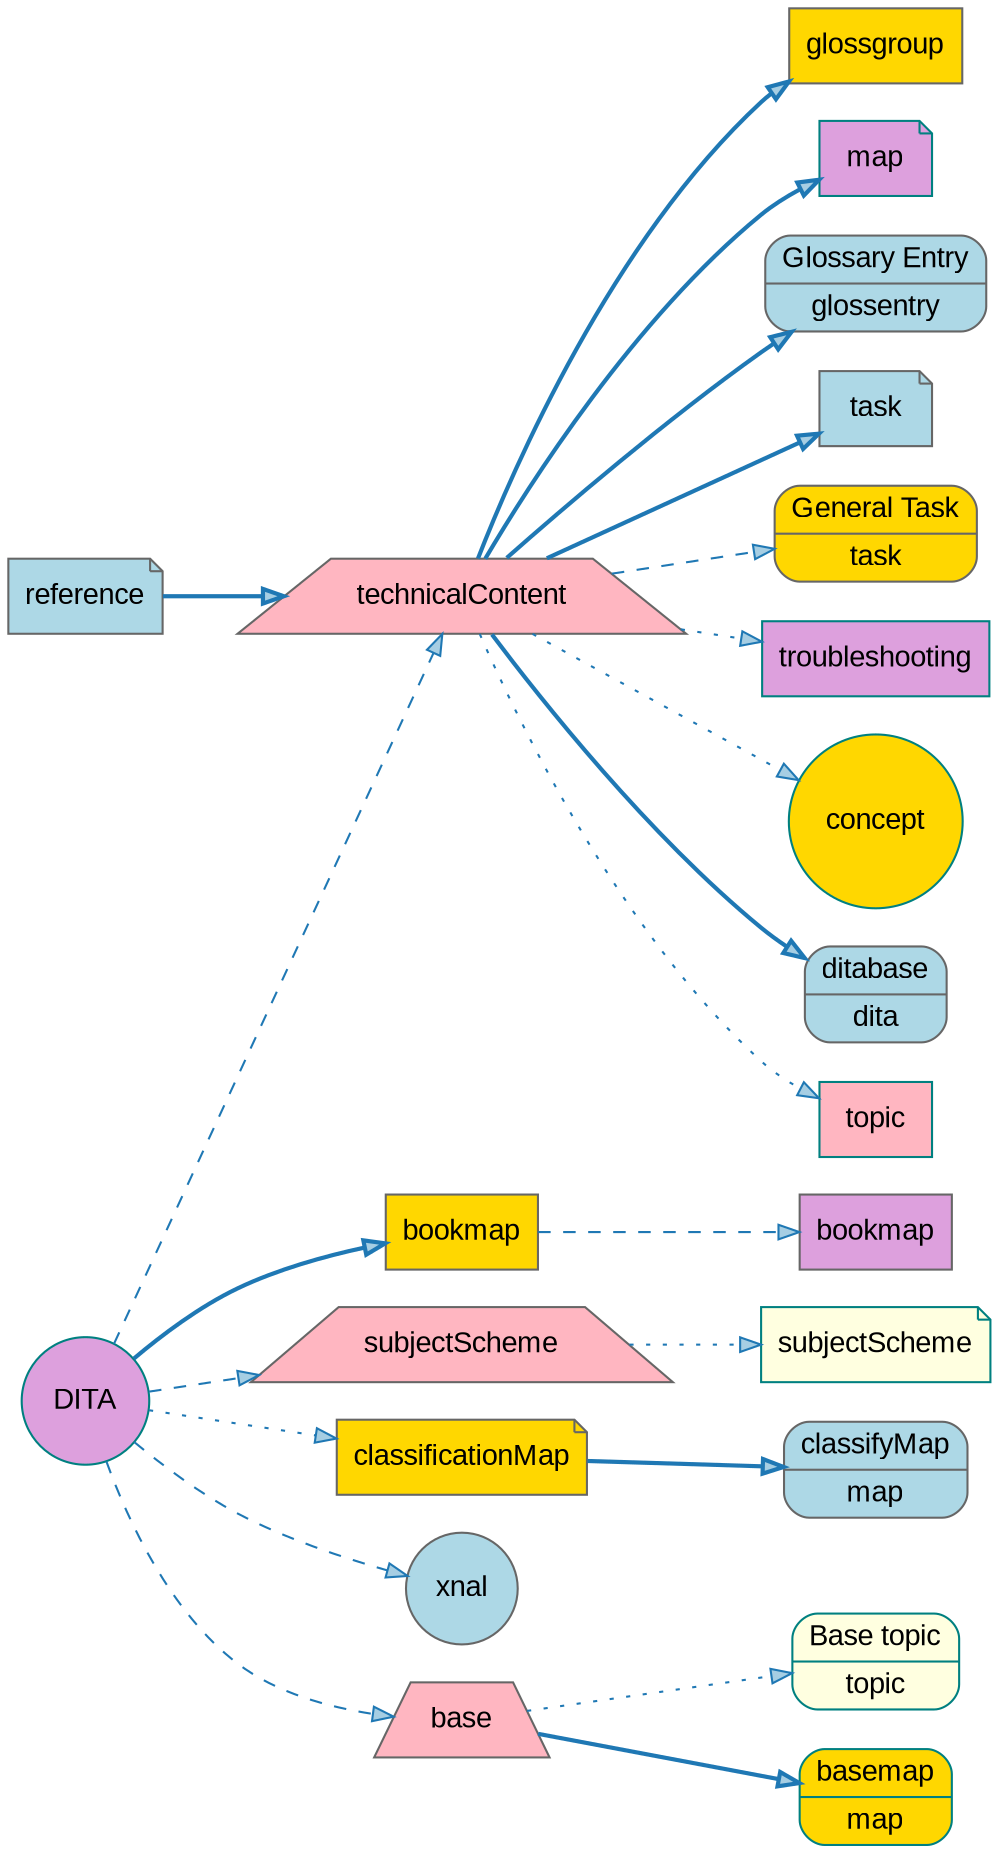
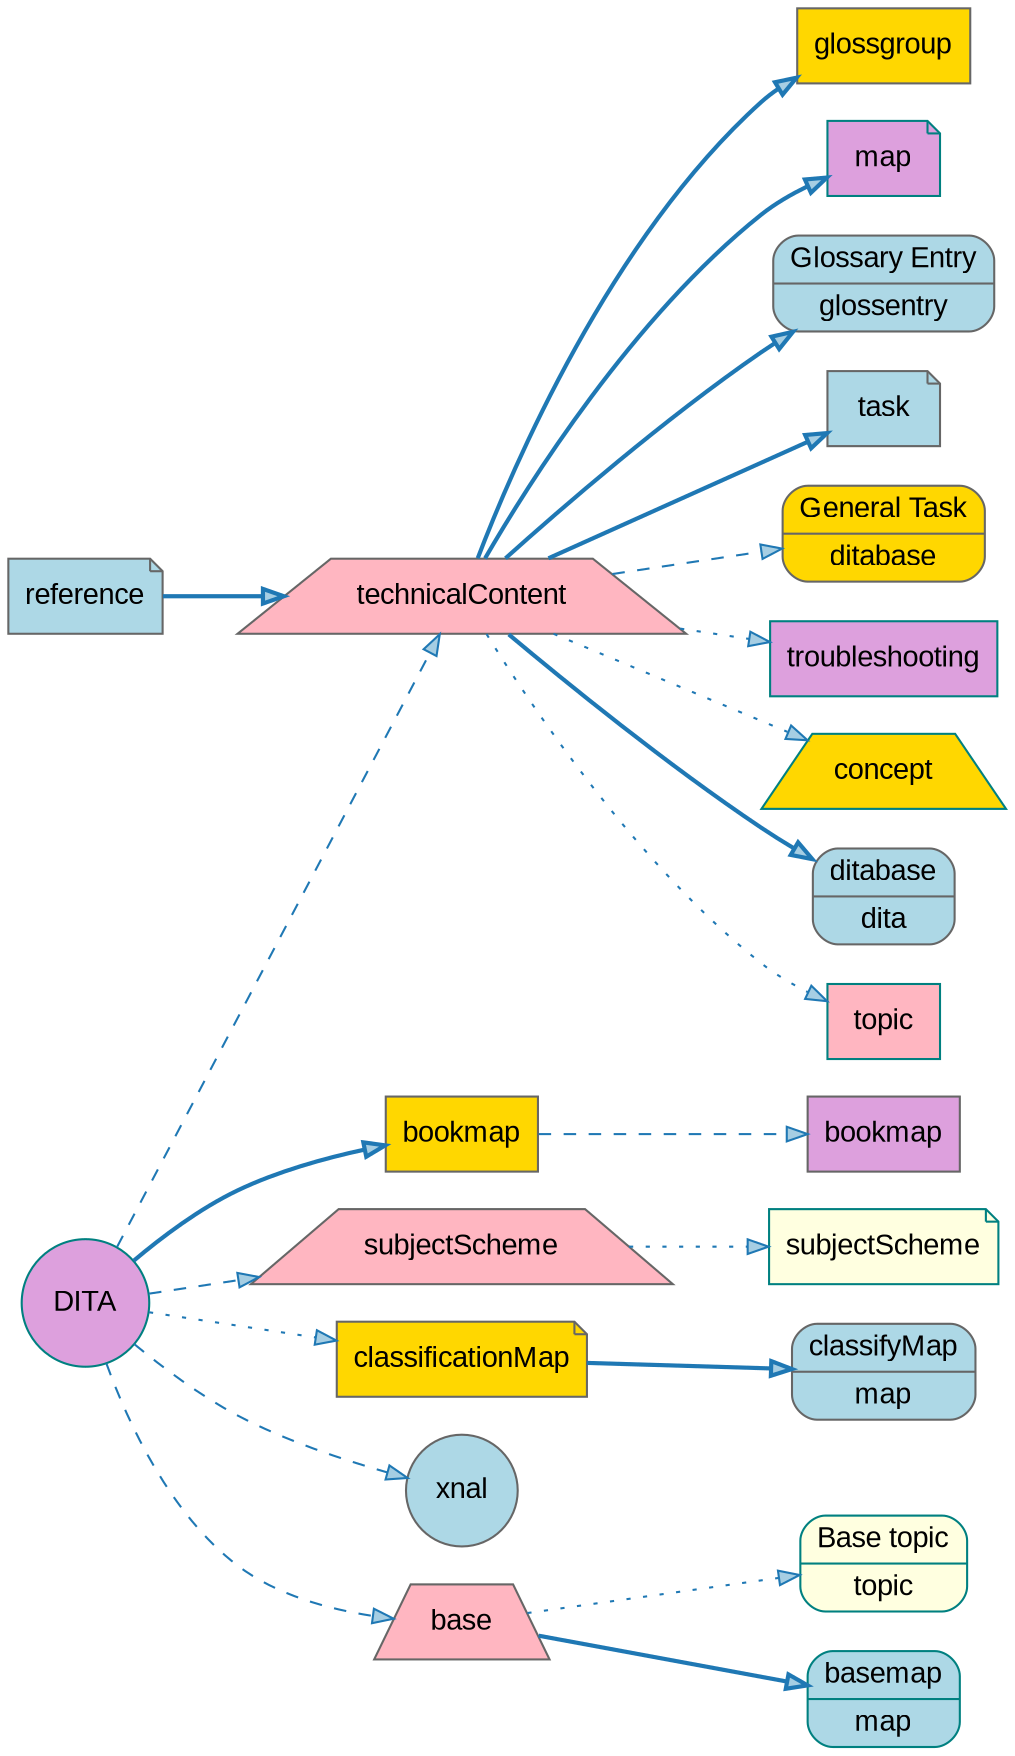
  strict digraph {
    rankdir=LR
    node [color=gray40 fillcolor=lightblue fontname=Arial shape=Mrecord style=filled]
    edge [color="#1f78b4" fillcolor="#a6cee3" style=bold]
    n1 [color=teal fillcolor=plum label=DITA shape=circle]
    n2 [fillcolor=gold label=bookmap shape=box]
    n3 [fillcolor=lightpink label=technicalContent shape=trapezium]
    n4 [fillcolor=gold label=classificationMap shape=note]
    n5 [label=xnal shape=circle]
    n6 [fillcolor=lightpink label=base shape=trapezium]
    n7 [fillcolor=lightpink label=subjectScheme shape=trapezium]
    n8 [fillcolor=plum label=bookmap shape=box]
    n9 [color=teal fillcolor=plum label=troubleshooting shape=box]
-   n10 [color=teal fillcolor=gold label=concept shape=circle]
+   n10 [color=teal fillcolor=gold label=concept shape=trapezium]
    n11 [label="ditabase|dita"]
    n12 [color=teal fillcolor=lightpink label=topic shape=box]
    n13 [fillcolor=gold label=glossgroup shape=box]
    n14 [color=teal fillcolor=plum label=map shape=note]
    n15 [label="Glossary Entry|glossentry"]
    n16 [label=task shape=note]
-   n17 [fillcolor=gold label="General Task|task"]
+   n17 [fillcolor=gold label="General Task|ditabase"]
    n18 [label="classifyMap|map"]
-   n19 [color=teal fillcolor=gold label="basemap|map"]
+   n19 [color=teal label="basemap|map"]
    n20 [color=teal fillcolor=lightyellow label="Base topic|topic"]
    n21 [color=teal fillcolor=lightyellow label=subjectScheme shape=note]
    n22 [label=reference shape=note]
    n1 -> n2
    n1 -> n3 [style=dashed]
    n1 -> n4 [style=dotted]
    n1 -> n5 [style=dashed]
    n1 -> n6 [style=dashed]
    n1 -> n7 [style=dashed]
    n2 -> n8 [style=dashed]
    n3 -> n9 [style=dotted]
    n3 -> n10 [style=dotted]
    n3 -> n11
    n3 -> n12 [style=dotted]
    n3 -> n13
    n3 -> n14
    n3 -> n15
    n3 -> n16
    n3 -> n17 [style=dashed]
    n4 -> n18
    n6 -> n19
    n6 -> n20 [style=dotted]
    n7 -> n21 [style=dotted]
    n22 -> n3
  }
